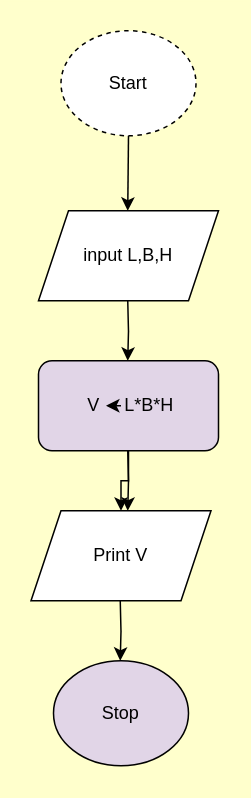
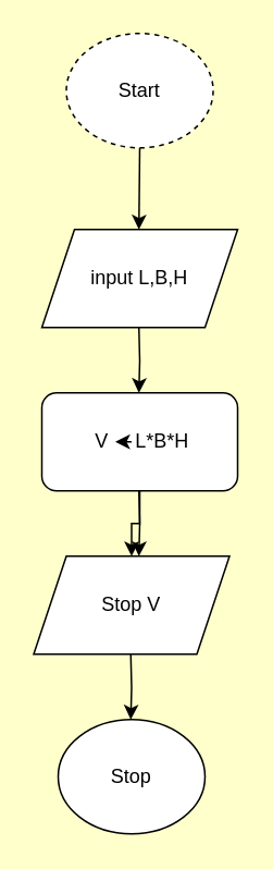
  <mxCell id="0" />
  <mxCell id="1" parent="0" />
- <mxCell id="2" value="Stop" style="ellipse;whiteSpace=wrap;html=1;fillColor=#e1d5e7;" vertex="1" parent="1"><mxGeometry x="35" y="440" width="90" height="70" as="geometry" /></mxCell>
+ <mxCell id="2" value="Stop" style="ellipse;whiteSpace=wrap;html=1;" vertex="1" parent="1"><mxGeometry x="35" y="440" width="90" height="70" as="geometry" /></mxCell>
  <mxCell id="3" value="input L,B,H" style="shape=parallelogram;perimeter=parallelogramPerimeter;whiteSpace=wrap;html=1;fixedSize=1;" vertex="1" parent="1"><mxGeometry x="25" y="140" width="120" height="60" as="geometry" /></mxCell>
  <mxCell id="4" value="" style="edgeStyle=orthogonalEdgeStyle;rounded=0;orthogonalLoop=1;jettySize=auto;html=1;" edge="1" parent="1"><mxGeometry relative="1" as="geometry"><mxPoint x="84.5" y="200" as="sourcePoint" /><mxPoint x="84.5" y="240" as="targetPoint" /></mxGeometry></mxCell>
  <mxCell id="5" value="" style="edgeStyle=orthogonalEdgeStyle;rounded=0;orthogonalLoop=1;jettySize=auto;html=1;" edge="1" parent="1" source="6" target="8"><mxGeometry relative="1" as="geometry" /></mxCell>
- <mxCell id="6" value="&amp;nbsp;V &amp;nbsp; &amp;nbsp; L*B*H" style="rounded=1;whiteSpace=wrap;html=1;fillColor=#e1d5e7;" vertex="1" parent="1"><mxGeometry x="25" y="240" width="120" height="60" as="geometry" /></mxCell>
+ <mxCell id="6" value="&amp;nbsp;V &amp;nbsp; &amp;nbsp; L*B*H" style="rounded=1;whiteSpace=wrap;html=1;" vertex="1" parent="1"><mxGeometry x="25" y="240" width="120" height="60" as="geometry" /></mxCell>
  <mxCell id="7" value="" style="edgeStyle=orthogonalEdgeStyle;rounded=0;orthogonalLoop=1;jettySize=auto;html=1;" edge="1" parent="1"><mxGeometry relative="1" as="geometry"><mxPoint x="84.5" y="300" as="sourcePoint" /><mxPoint x="84.5" y="340" as="targetPoint" /></mxGeometry></mxCell>
- <mxCell id="8" value="Print V" style="shape=parallelogram;perimeter=parallelogramPerimeter;whiteSpace=wrap;html=1;fixedSize=1;" vertex="1" parent="1"><mxGeometry x="20" y="340" width="120" height="60" as="geometry" /></mxCell>
+ <mxCell id="8" value="Stop V" style="shape=parallelogram;perimeter=parallelogramPerimeter;whiteSpace=wrap;html=1;fixedSize=1;" vertex="1" parent="1"><mxGeometry x="20" y="340" width="120" height="60" as="geometry" /></mxCell>
  <mxCell id="9" value="Start" style="ellipse;whiteSpace=wrap;html=1;dashed=1;" vertex="1" parent="1"><mxGeometry x="40" y="20" width="90" height="70" as="geometry" /></mxCell>
  <mxCell id="10" value="" style="edgeStyle=orthogonalEdgeStyle;rounded=0;orthogonalLoop=1;jettySize=auto;html=1;" edge="1" parent="1"><mxGeometry relative="1" as="geometry"><mxPoint x="79.5" y="400" as="sourcePoint" /><mxPoint x="79.5" y="440" as="targetPoint" /></mxGeometry></mxCell>
  <mxCell id="11" value="" style="edgeStyle=orthogonalEdgeStyle;rounded=0;orthogonalLoop=1;jettySize=auto;html=1;exitX=0.5;exitY=1;exitDx=0;exitDy=0;" edge="1" parent="1" source="9"><mxGeometry relative="1" as="geometry"><mxPoint x="84.5" y="100" as="sourcePoint" /><mxPoint x="84.5" y="140" as="targetPoint" /></mxGeometry></mxCell>
  <mxCell id="12" value="" style="edgeStyle=orthogonalEdgeStyle;rounded=0;orthogonalLoop=1;jettySize=auto;html=1;" edge="1" parent="1"><mxGeometry relative="1" as="geometry"><mxPoint x="80" y="270" as="sourcePoint" /><mxPoint x="70" y="269.5" as="targetPoint" /></mxGeometry></mxCell>
